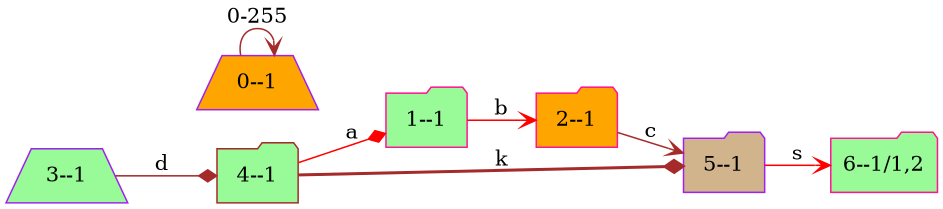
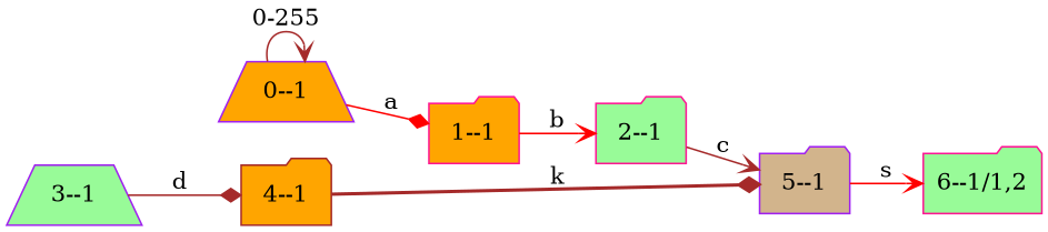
  digraph {
    rankdir=LR
    node [color=purple fillcolor=orange shape=folder style=filled]
    edge [arrowhead=vee color=brown style=solid]
    n1 [label="0--1" shape=trapezium]
-   n2 [color=deeppink fillcolor=palegreen label="1--1"]
-   n3 [color=deeppink label="2--1"]
+   n2 [color=deeppink label="1--1"]
+   n3 [color=deeppink fillcolor=palegreen label="2--1"]
    n4 [fillcolor=tan label="5--1"]
    n5 [fillcolor=palegreen label="3--1" shape=trapezium]
-   n6 [color=brown fillcolor=palegreen label="4--1"]
+   n6 [color=brown label="4--1"]
    n7 [color=deeppink fillcolor=palegreen label="6--1/1,2"]
    n1 -> n1 [label="0-255"]
-   n6 -> n2 [arrowhead=diamond color=red label=a]
+   n1 -> n2 [arrowhead=diamond color=red label=a]
    n2 -> n3 [color=red label=b]
    n3 -> n4 [label=c]
    n4 -> n7 [color=red label=s]
    n5 -> n6 [arrowhead=diamond label=d]
    n6 -> n4 [arrowhead=diamond label=k style=bold]
  }
